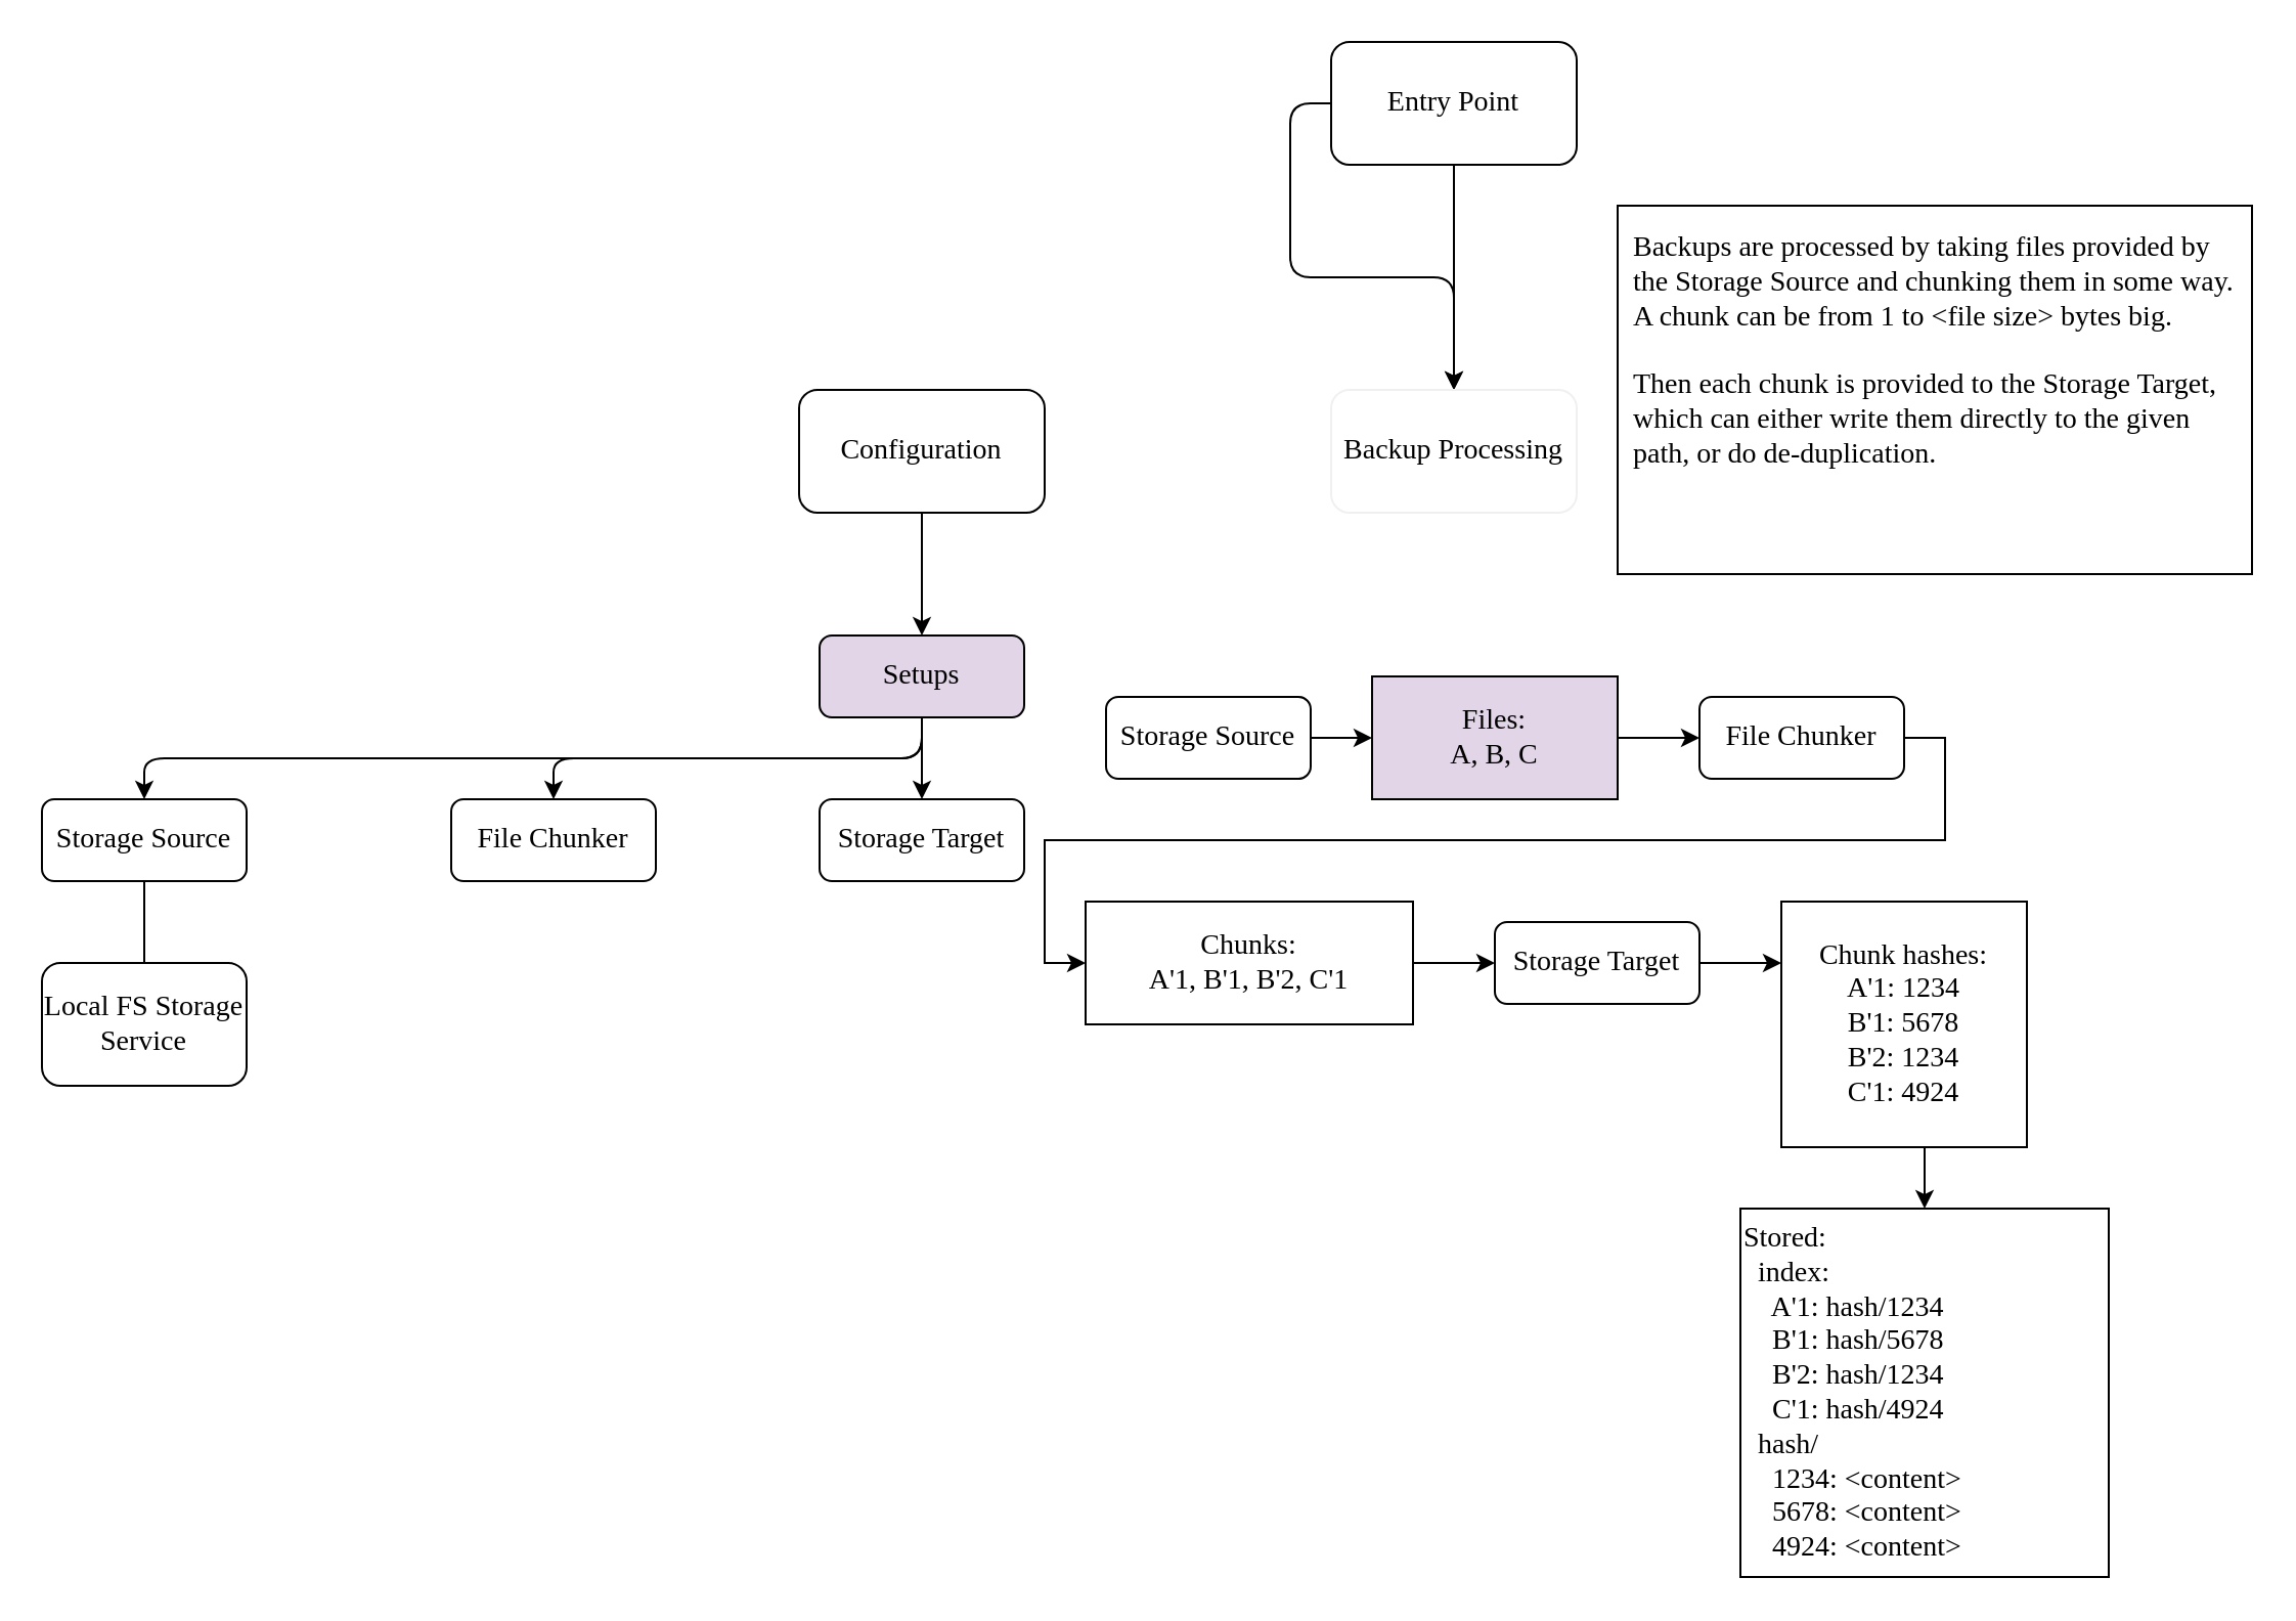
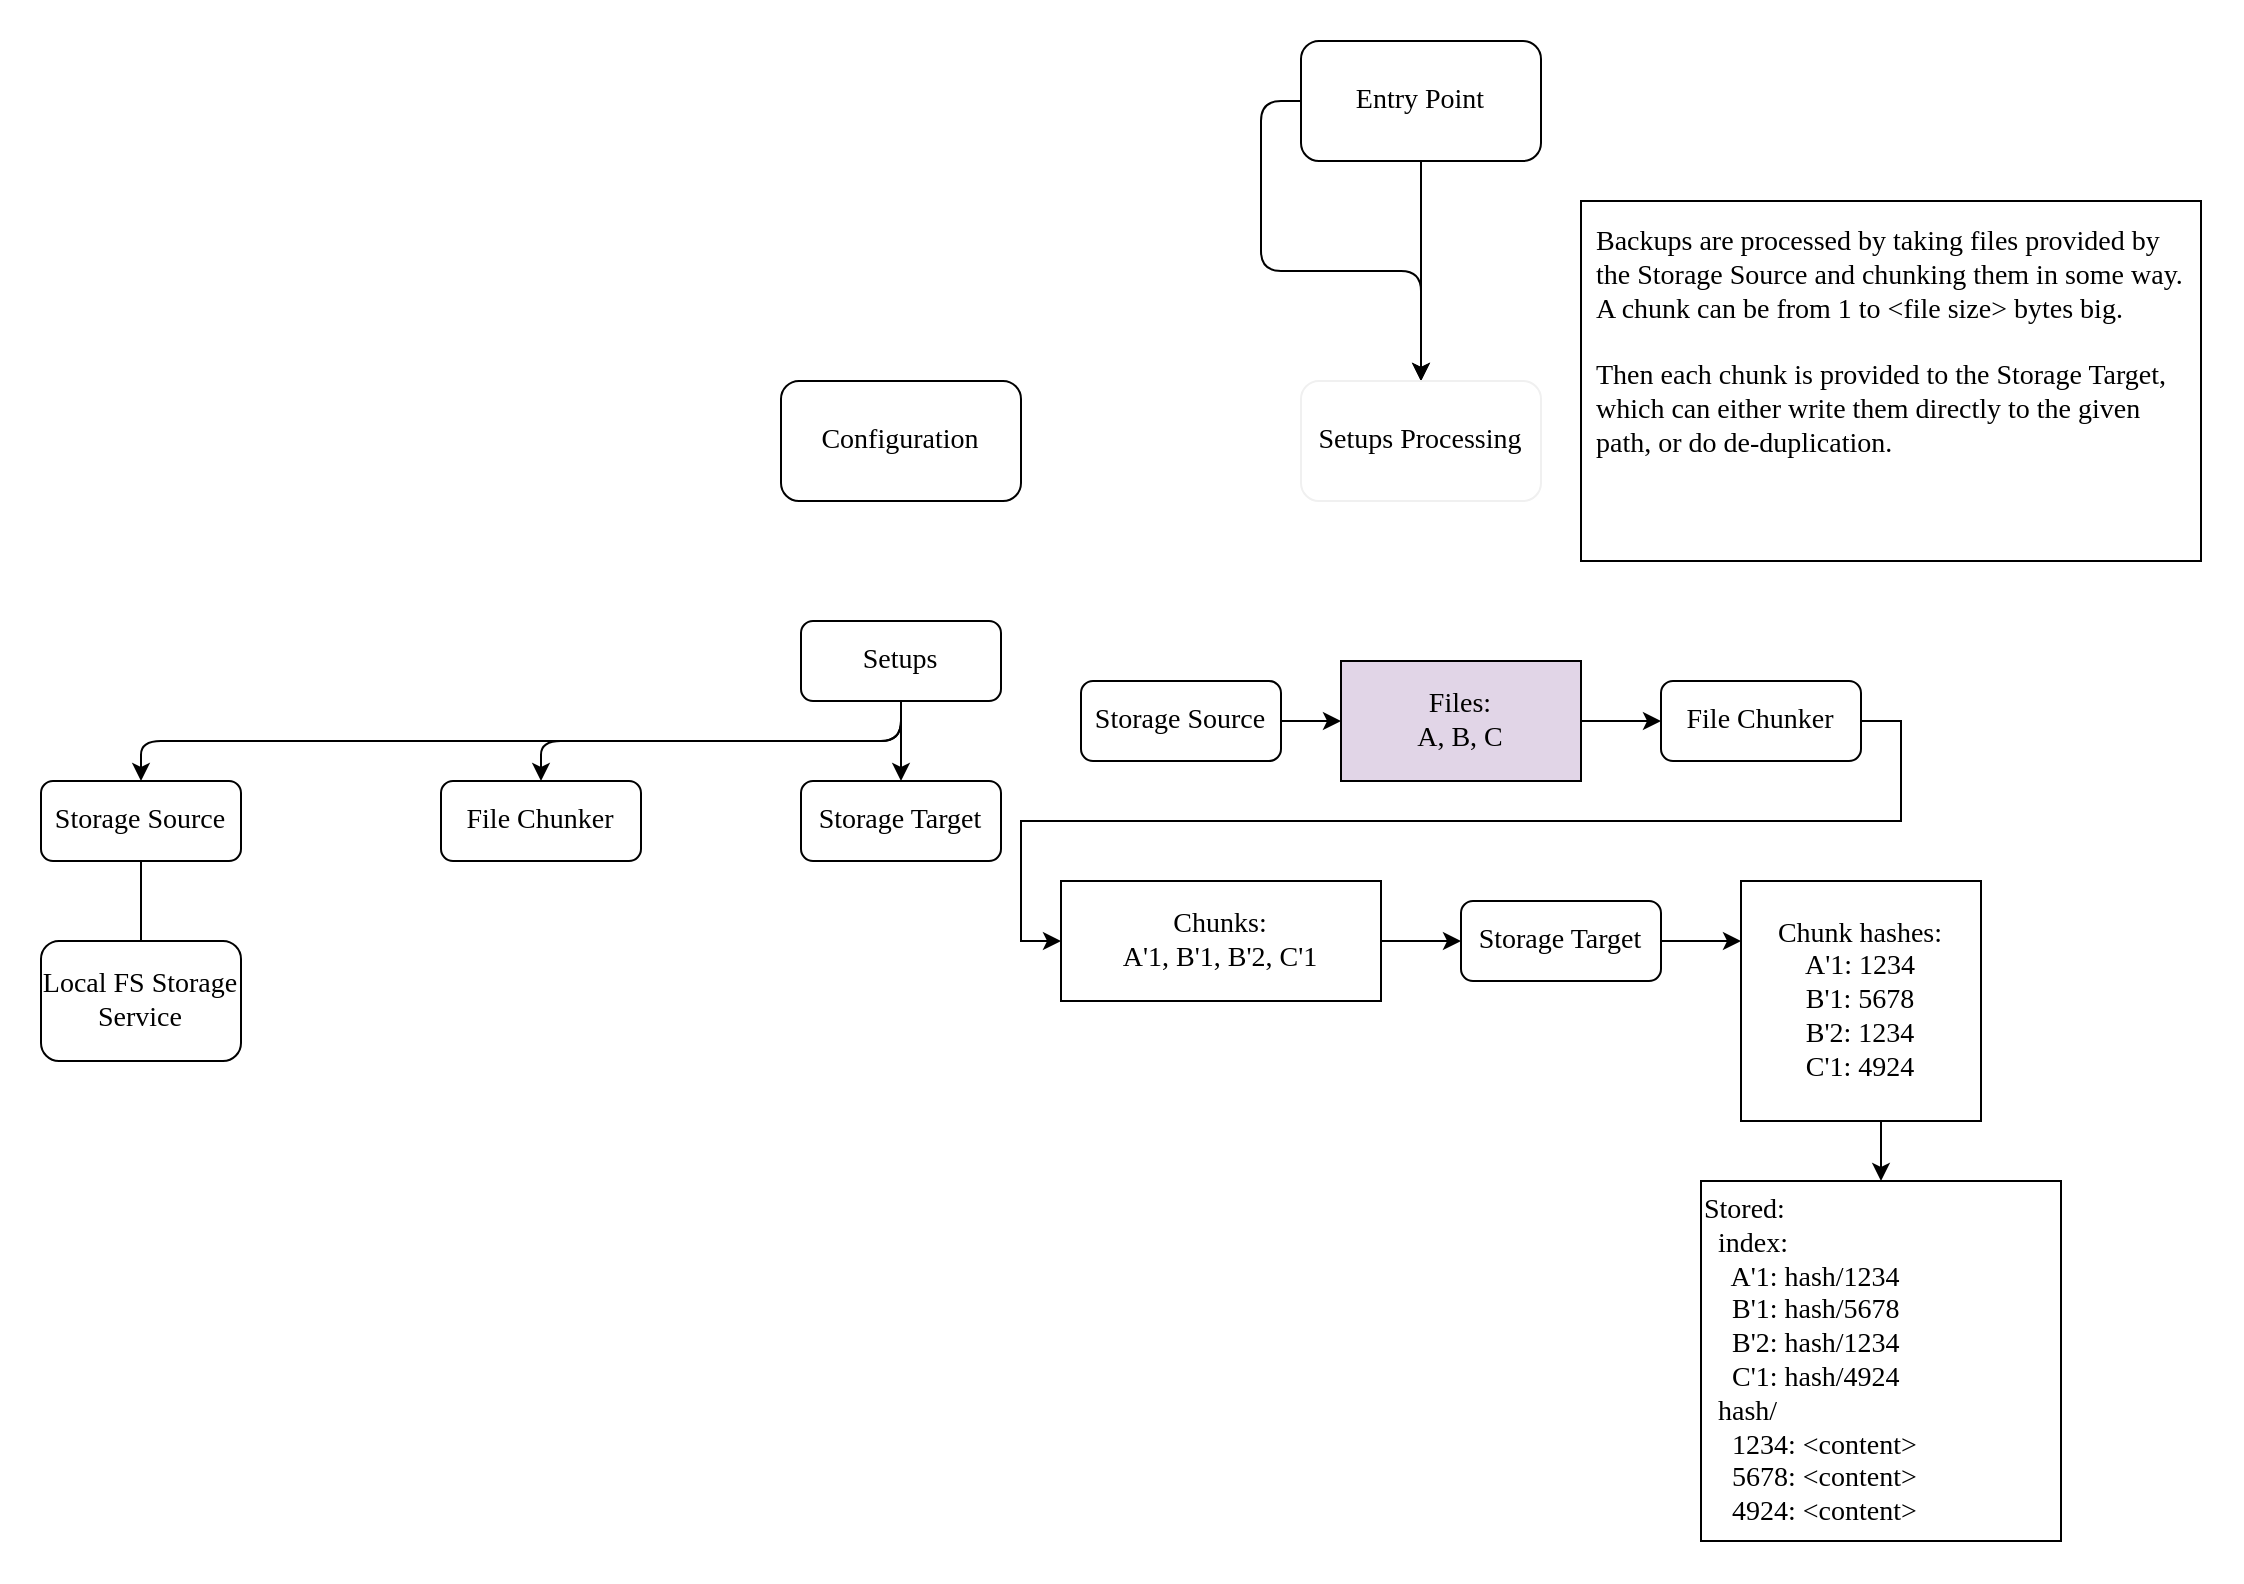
  <mxCell id="0" />
  <mxCell id="1" parent="0" />
  <mxCell id="2" style="edgeStyle=orthogonalEdgeStyle;rounded=1;orthogonalLoop=1;jettySize=auto;html=1;exitX=0.5;exitY=1;exitDx=0;exitDy=0;fontFamily=JetBrains Mono;fontSize=14;fillColor=#2a2a2a;" parent="1" source="3" edge="1"><mxGeometry relative="1" as="geometry"><mxPoint x="710" y="190" as="targetPoint" /></mxGeometry></mxCell>
  <mxCell id="3" value="Entry Point" style="rounded=1;whiteSpace=wrap;html=1;fontFamily=JetBrains Mono;FType=g;fontSize=14;" parent="1" vertex="1"><mxGeometry x="650" y="20" width="120" height="60" as="geometry" /></mxCell>
- <mxCell id="4" style="edgeStyle=orthogonalEdgeStyle;rounded=1;orthogonalLoop=1;jettySize=auto;html=1;entryX=0.5;entryY=0;entryDx=0;entryDy=0;fontFamily=JetBrains Mono;fontSize=14;fillColor=#2a2a2a;" parent="1" source="5" target="10" edge="1"><mxGeometry relative="1" as="geometry"><Array as="points"><mxPoint x="450" y="280" /><mxPoint x="450" y="280" /></Array></mxGeometry></mxCell>
  <mxCell id="5" value="Configuration" style="rounded=1;whiteSpace=wrap;html=1;fontFamily=JetBrains Mono;fontSize=14;" parent="1" vertex="1"><mxGeometry x="390" y="190" width="120" height="60" as="geometry" /></mxCell>
  <mxCell id="6" style="edgeStyle=orthogonalEdgeStyle;rounded=1;orthogonalLoop=1;jettySize=auto;html=1;exitX=0;exitY=0.5;exitDx=0;exitDy=0;fontFamily=JetBrains Mono;fontSize=14;fillColor=#2a2a2a;" parent="1" source="3" target="16" edge="1"><mxGeometry relative="1" as="geometry" /></mxCell>
  <mxCell id="7" style="edgeStyle=orthogonalEdgeStyle;rounded=1;orthogonalLoop=1;jettySize=auto;html=1;exitX=0.5;exitY=1;exitDx=0;exitDy=0;entryX=0.5;entryY=0;entryDx=0;entryDy=0;fontFamily=JetBrains Mono;fontSize=14;fillColor=#2a2a2a;" parent="1" source="10" target="12" edge="1"><mxGeometry relative="1" as="geometry" /></mxCell>
  <mxCell id="8" style="edgeStyle=orthogonalEdgeStyle;rounded=1;orthogonalLoop=1;jettySize=auto;html=1;exitX=0.5;exitY=1;exitDx=0;exitDy=0;entryX=0.5;entryY=0;entryDx=0;entryDy=0;fontFamily=JetBrains Mono;fontSize=14;fillColor=#2a2a2a;" parent="1" source="10" target="13" edge="1"><mxGeometry relative="1" as="geometry" /></mxCell>
  <mxCell id="9" style="edgeStyle=orthogonalEdgeStyle;rounded=1;orthogonalLoop=1;jettySize=auto;html=1;exitX=0.5;exitY=1;exitDx=0;exitDy=0;fontFamily=JetBrains Mono;fontSize=14;fillColor=#2a2a2a;" parent="1" source="10" target="11" edge="1"><mxGeometry relative="1" as="geometry" /></mxCell>
- <mxCell id="10" value="Setups" style="rounded=1;whiteSpace=wrap;html=1;fontFamily=JetBrains Mono;fontSize=14;fillColor=#e1d5e7;" parent="1" vertex="1"><mxGeometry x="400" y="310" width="100" height="40" as="geometry" /></mxCell>
+ <mxCell id="10" value="Setups" style="rounded=1;whiteSpace=wrap;html=1;fontFamily=JetBrains Mono;fontSize=14;" parent="1" vertex="1"><mxGeometry x="400" y="310" width="100" height="40" as="geometry" /></mxCell>
  <mxCell id="11" value="Storage Source" style="rounded=1;whiteSpace=wrap;html=1;fontFamily=JetBrains Mono;fontSize=14;" parent="1" vertex="1"><mxGeometry x="20" y="390" width="100" height="40" as="geometry" /></mxCell>
  <mxCell id="12" value="File Chunker" style="rounded=1;whiteSpace=wrap;html=1;fontFamily=JetBrains Mono;fontSize=14;" parent="1" vertex="1"><mxGeometry x="220" y="390" width="100" height="40" as="geometry" /></mxCell>
  <mxCell id="13" value="Storage Target" style="rounded=1;whiteSpace=wrap;html=1;fontFamily=JetBrains Mono;fontSize=14;" parent="1" vertex="1"><mxGeometry x="400" y="390" width="100" height="40" as="geometry" /></mxCell>
  <mxCell id="14" value="" style="endArrow=none;html=1;entryX=0.5;entryY=1;entryDx=0;entryDy=0;exitX=0.5;exitY=0;exitDx=0;exitDy=0;fontFamily=JetBrains Mono;fontSize=14;fillColor=#2a2a2a;" edge="1" parent="1" source="15" target="11"><mxGeometry width="50" height="50" relative="1" as="geometry"><mxPoint x="70" y="510" as="sourcePoint" /><mxPoint x="90" y="480" as="targetPoint" /></mxGeometry></mxCell>
  <mxCell id="15" value="Local FS Storage Service" style="rounded=1;whiteSpace=wrap;html=1;fontFamily=JetBrains Mono;fontSize=14;" vertex="1" parent="1"><mxGeometry x="20" y="470" width="100" height="60" as="geometry" /></mxCell>
- <mxCell id="16" value="Backup Processing" style="rounded=1;whiteSpace=wrap;html=1;strokeColor=#f0f0f0;fontFamily=JetBrains Mono;fontSize=14;" vertex="1" parent="1"><mxGeometry x="650" y="190" width="120" height="60" as="geometry" /></mxCell>
+ <mxCell id="16" value="Setups Processing" style="rounded=1;whiteSpace=wrap;html=1;strokeColor=#f0f0f0;fontFamily=JetBrains Mono;fontSize=14;" vertex="1" parent="1"><mxGeometry x="650" y="190" width="120" height="60" as="geometry" /></mxCell>
  <mxCell id="17" value="Backups are processed by taking files provided by the Storage Source and chunking them in some way. A chunk can be from 1 to &amp;lt;file size&amp;gt; bytes big.&lt;br&gt;&lt;br&gt;Then each chunk is provided to the Storage Target, which can either write them directly to the given path, or do de-duplication.&amp;nbsp;" style="rounded=0;whiteSpace=wrap;html=1;fontFamily=JetBrains Mono;fontSize=14;align=left;verticalAlign=top;spacing=8;" vertex="1" parent="1"><mxGeometry x="790" y="100" width="310" height="180" as="geometry" /></mxCell>
  <mxCell id="18" style="edgeStyle=orthogonalEdgeStyle;rounded=0;orthogonalLoop=1;jettySize=auto;html=1;entryX=0;entryY=0.5;entryDx=0;entryDy=0;startArrow=none;startFill=0;fontFamily=JetBrains Mono;fontSize=14;" edge="1" parent="1" source="19"><mxGeometry relative="1" as="geometry"><mxPoint x="830" y="360" as="targetPoint" /></mxGeometry></mxCell>
  <mxCell id="19" value="Files:&lt;br&gt;A, B, C" style="rounded=0;whiteSpace=wrap;html=1;fontFamily=JetBrains Mono;fontSize=14;fillColor=#e1d5e7;" vertex="1" parent="1"><mxGeometry x="670" y="330" width="120" height="60" as="geometry" /></mxCell>
  <mxCell id="20" style="edgeStyle=orthogonalEdgeStyle;rounded=0;orthogonalLoop=1;jettySize=auto;html=1;exitX=1;exitY=0.5;exitDx=0;exitDy=0;entryX=0;entryY=0.5;entryDx=0;entryDy=0;startArrow=none;startFill=0;fontFamily=JetBrains Mono;fontSize=14;" edge="1" parent="1" source="21" target="19"><mxGeometry relative="1" as="geometry" /></mxCell>
  <mxCell id="21" value="Storage Source" style="rounded=1;whiteSpace=wrap;html=1;fontFamily=JetBrains Mono;fontSize=14;" vertex="1" parent="1"><mxGeometry x="540" y="340" width="100" height="40" as="geometry" /></mxCell>
  <mxCell id="22" style="edgeStyle=orthogonalEdgeStyle;rounded=0;orthogonalLoop=1;jettySize=auto;html=1;exitX=1;exitY=0.5;exitDx=0;exitDy=0;entryX=0;entryY=0.5;entryDx=0;entryDy=0;startArrow=none;startFill=0;fontFamily=JetBrains Mono;fontSize=14;" edge="1" parent="1" source="23" target="25"><mxGeometry relative="1" as="geometry" /></mxCell>
  <mxCell id="23" value="File Chunker" style="rounded=1;whiteSpace=wrap;html=1;fontFamily=JetBrains Mono;fontSize=14;" vertex="1" parent="1"><mxGeometry x="830" y="340" width="100" height="40" as="geometry" /></mxCell>
  <mxCell id="24" style="edgeStyle=orthogonalEdgeStyle;rounded=0;orthogonalLoop=1;jettySize=auto;html=1;exitX=1;exitY=0.5;exitDx=0;exitDy=0;entryX=0;entryY=0.5;entryDx=0;entryDy=0;startArrow=none;startFill=0;fontFamily=JetBrains Mono;fontSize=14;" edge="1" parent="1" source="25" target="27"><mxGeometry relative="1" as="geometry" /></mxCell>
  <mxCell id="25" value="Chunks:&lt;br&gt;A'1, B'1, B'2, C'1" style="rounded=0;whiteSpace=wrap;html=1;fontFamily=JetBrains Mono;fontSize=14;" vertex="1" parent="1"><mxGeometry x="530" y="440" width="160" height="60" as="geometry" /></mxCell>
  <mxCell id="26" style="edgeStyle=orthogonalEdgeStyle;rounded=0;orthogonalLoop=1;jettySize=auto;html=1;exitX=1;exitY=0.5;exitDx=0;exitDy=0;entryX=0;entryY=0.25;entryDx=0;entryDy=0;startArrow=none;startFill=0;fontFamily=JetBrains Mono;fontSize=14;" edge="1" parent="1" source="27" target="29"><mxGeometry relative="1" as="geometry" /></mxCell>
  <mxCell id="27" value="Storage Target" style="rounded=1;whiteSpace=wrap;html=1;fontFamily=JetBrains Mono;fontSize=14;" vertex="1" parent="1"><mxGeometry x="730" y="450" width="100" height="40" as="geometry" /></mxCell>
  <mxCell id="28" style="edgeStyle=orthogonalEdgeStyle;rounded=0;orthogonalLoop=1;jettySize=auto;html=1;exitX=0.5;exitY=1;exitDx=0;exitDy=0;entryX=0.5;entryY=0;entryDx=0;entryDy=0;startArrow=none;startFill=0;fontFamily=JetBrains Mono;fontSize=14;" edge="1" parent="1" source="29" target="30"><mxGeometry relative="1" as="geometry" /></mxCell>
  <mxCell id="29" value="Chunk hashes:&lt;br&gt;A'1: 1234&lt;br&gt;B'1: 5678&lt;br&gt;B'2: 1234&lt;br&gt;C'1: 4924" style="whiteSpace=wrap;html=1;aspect=fixed;rounded=0;fontFamily=JetBrains Mono;fontSize=14;" vertex="1" parent="1"><mxGeometry x="870" y="440" width="120" height="120" as="geometry" /></mxCell>
  <mxCell id="30" value="Stored:&lt;br&gt;&amp;nbsp; index:&lt;br&gt;&amp;nbsp; &amp;nbsp; A'1: hash/1234&lt;br&gt;&amp;nbsp; &amp;nbsp; B'1: hash/5678&lt;br&gt;&amp;nbsp; &amp;nbsp; B'2: hash/1234&lt;br&gt;&amp;nbsp; &amp;nbsp; C'1: hash/4924&lt;br&gt;&amp;nbsp; hash/&lt;br&gt;&amp;nbsp; &amp;nbsp; 1234: &amp;lt;content&amp;gt;&lt;br&gt;&amp;nbsp; &amp;nbsp; 5678: &amp;lt;content&amp;gt;&lt;br&gt;&amp;nbsp; &amp;nbsp; 4924: &amp;lt;content&amp;gt;" style="rounded=0;whiteSpace=wrap;html=1;fontFamily=JetBrains Mono;fontSize=14;align=left;verticalAlign=top;" vertex="1" parent="1"><mxGeometry x="850" y="590" width="180" height="180" as="geometry" /></mxCell>
